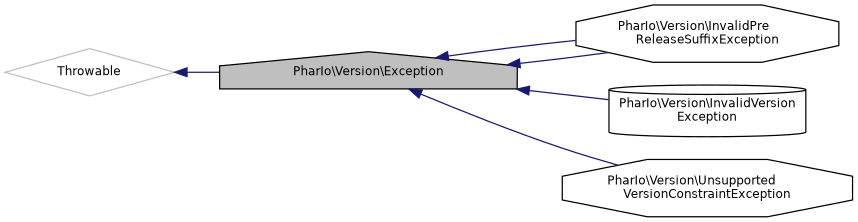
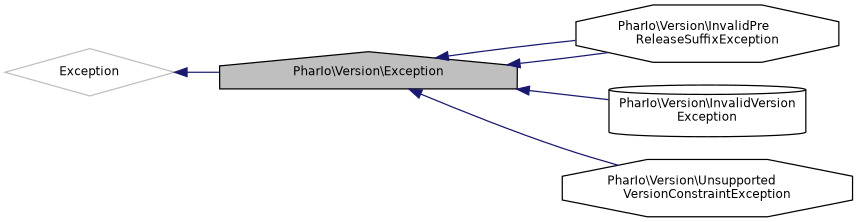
  digraph {
    rankdir=LR
    node [color=black fillcolor=white fontname=Helvetica fontsize=10 shape=octagon style=filled]
    edge [color=midnightblue dir=back fontname=Helvetica fontsize=10 labelfontname=Helvetica labelfontsize=10 style=solid]
    n1 [fillcolor=grey75 fontcolor=black height=0.2 label="PharIo\\Version\\Exception" shape=house width=0.4]
    n2 [height=0.2 label="PharIo\\Version\\InvalidPre\lReleaseSuffixException" width=0.4]
    n3 [height=0.2 label="PharIo\\Version\\InvalidVersion\lException" shape=cylinder width=0.4]
    n4 [height=0.2 label="PharIo\\Version\\Unsupported\lVersionConstraintException" width=0.4]
-   n5 [color=grey75 height=0.2 label=Throwable shape=diamond width=0.4]
+   n5 [color=grey75 height=0.2 label=Exception shape=diamond width=0.4]
    n1 -> n2
    n1 -> n2
    n1 -> n3
    n1 -> n4
    n5 -> n1
  }
